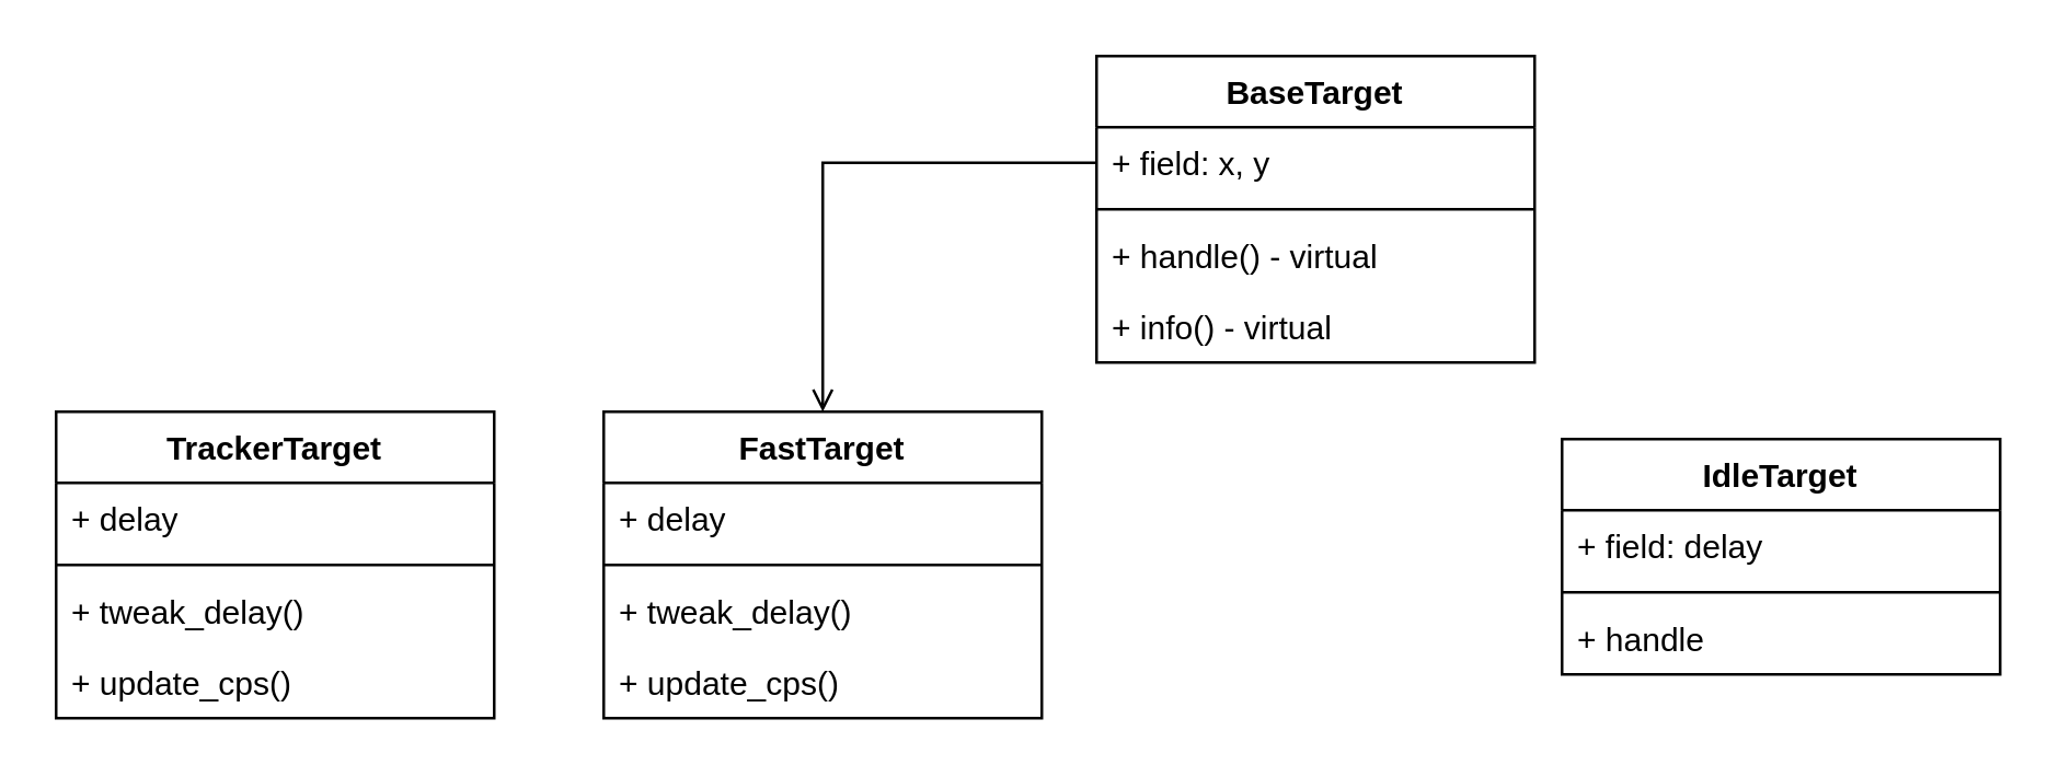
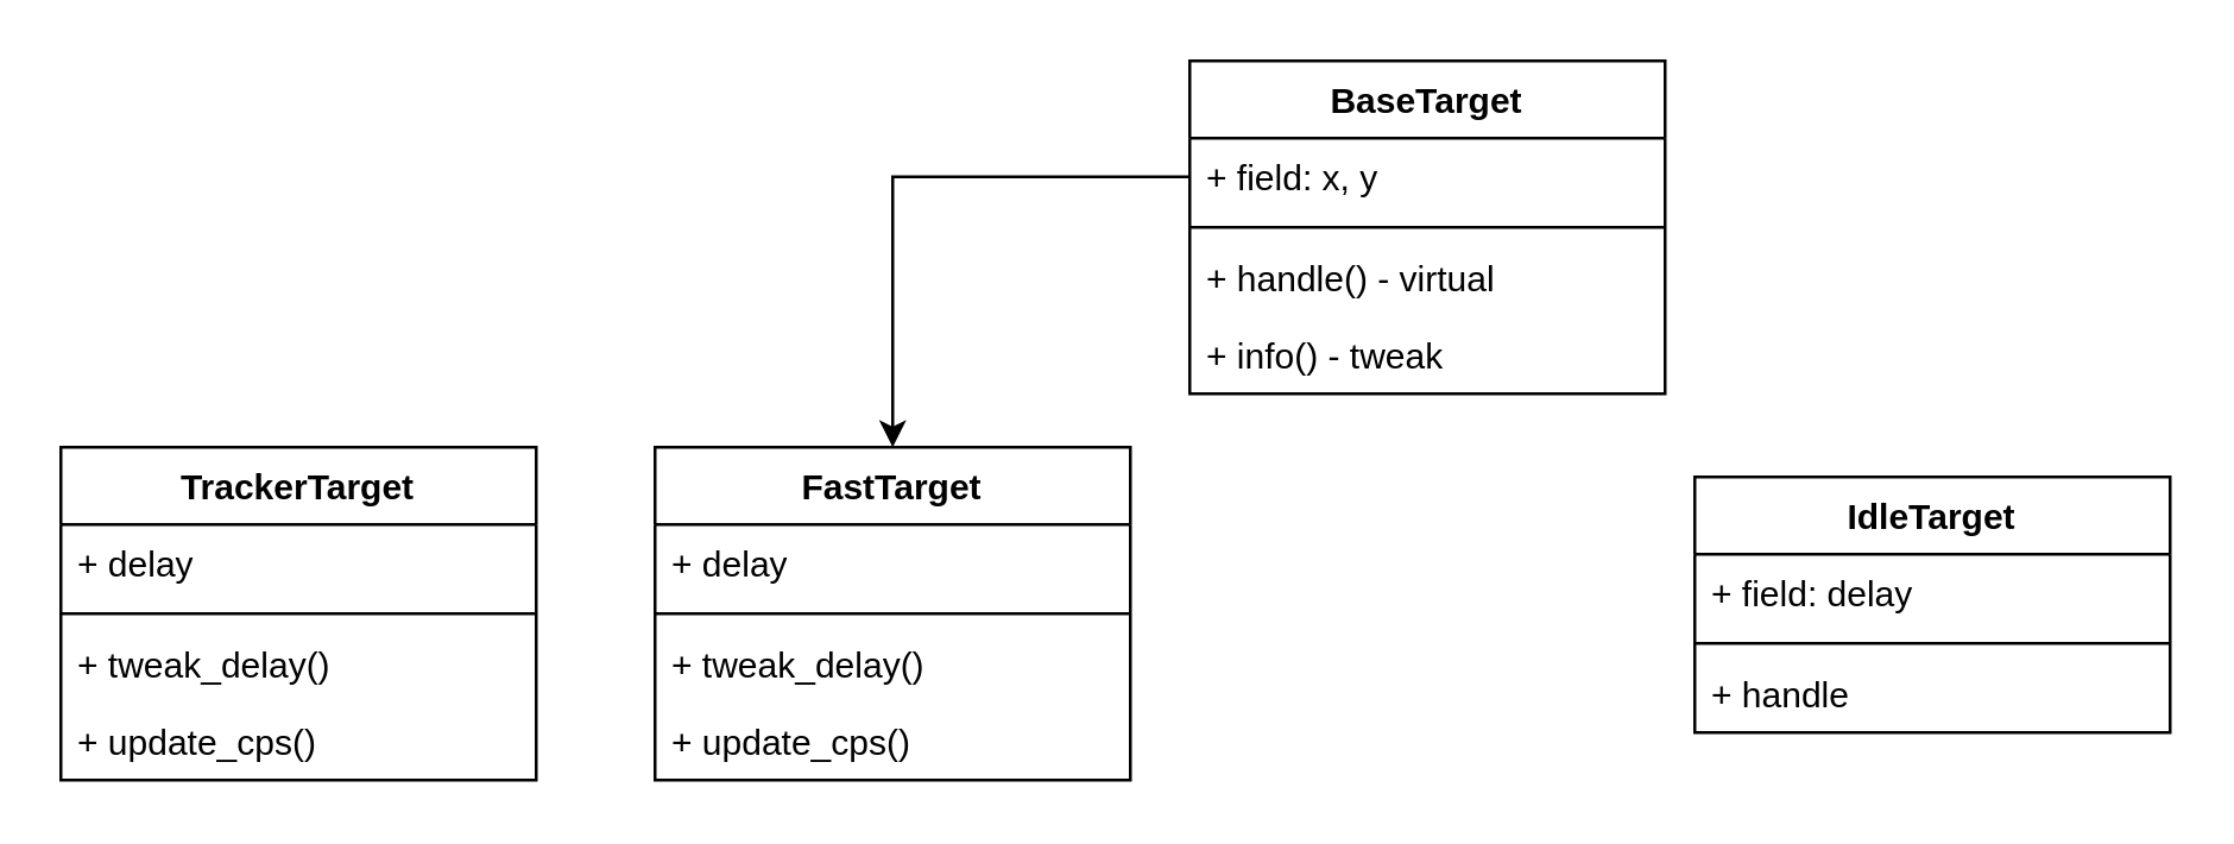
  <mxCell id="0" />
  <mxCell id="1" parent="0" />
  <mxCell id="2" value="BaseTarget" style="swimlane;fontStyle=1;align=center;verticalAlign=top;childLayout=stackLayout;horizontal=1;startSize=26;horizontalStack=0;resizeParent=1;resizeParentMax=0;resizeLast=0;collapsible=1;marginBottom=0;whiteSpace=wrap;html=1;" vertex="1" parent="1"><mxGeometry x="400" y="20" width="160" height="112" as="geometry" /></mxCell>
  <mxCell id="3" value="+ field: x, y" style="text;strokeColor=none;fillColor=none;align=left;verticalAlign=top;spacingLeft=4;spacingRight=4;overflow=hidden;rotatable=0;points=[[0,0.5],[1,0.5]];portConstraint=eastwest;whiteSpace=wrap;html=1;" vertex="1" parent="2"><mxGeometry y="26" width="160" height="26" as="geometry" /></mxCell>
  <mxCell id="4" value="" style="line;strokeWidth=1;fillColor=none;align=left;verticalAlign=middle;spacingTop=-1;spacingLeft=3;spacingRight=3;rotatable=0;labelPosition=right;points=[];portConstraint=eastwest;strokeColor=inherit;" vertex="1" parent="2"><mxGeometry y="52" width="160" height="8" as="geometry" /></mxCell>
  <mxCell id="5" value="+ handle() - virtual" style="text;strokeColor=none;fillColor=none;align=left;verticalAlign=top;spacingLeft=4;spacingRight=4;overflow=hidden;rotatable=0;points=[[0,0.5],[1,0.5]];portConstraint=eastwest;whiteSpace=wrap;html=1;" vertex="1" parent="2"><mxGeometry y="60" width="160" height="26" as="geometry" /></mxCell>
- <mxCell id="6" value="+ info() - virtual" style="text;strokeColor=none;fillColor=none;align=left;verticalAlign=top;spacingLeft=4;spacingRight=4;overflow=hidden;rotatable=0;points=[[0,0.5],[1,0.5]];portConstraint=eastwest;whiteSpace=wrap;html=1;" vertex="1" parent="2"><mxGeometry y="86" width="160" height="26" as="geometry" /></mxCell>
+ <mxCell id="6" value="+ info() - tweak" style="text;strokeColor=none;fillColor=none;align=left;verticalAlign=top;spacingLeft=4;spacingRight=4;overflow=hidden;rotatable=0;points=[[0,0.5],[1,0.5]];portConstraint=eastwest;whiteSpace=wrap;html=1;" vertex="1" parent="2"><mxGeometry y="86" width="160" height="26" as="geometry" /></mxCell>
  <mxCell id="7" value="IdleTarget" style="swimlane;fontStyle=1;align=center;verticalAlign=top;childLayout=stackLayout;horizontal=1;startSize=26;horizontalStack=0;resizeParent=1;resizeParentMax=0;resizeLast=0;collapsible=1;marginBottom=0;whiteSpace=wrap;html=1;" vertex="1" parent="1"><mxGeometry x="570" y="160" width="160" height="86" as="geometry" /></mxCell>
  <mxCell id="8" value="+ field: delay" style="text;strokeColor=none;fillColor=none;align=left;verticalAlign=top;spacingLeft=4;spacingRight=4;overflow=hidden;rotatable=0;points=[[0,0.5],[1,0.5]];portConstraint=eastwest;whiteSpace=wrap;html=1;" vertex="1" parent="7"><mxGeometry y="26" width="160" height="26" as="geometry" /></mxCell>
  <mxCell id="9" value="" style="line;strokeWidth=1;fillColor=none;align=left;verticalAlign=middle;spacingTop=-1;spacingLeft=3;spacingRight=3;rotatable=0;labelPosition=right;points=[];portConstraint=eastwest;strokeColor=inherit;" vertex="1" parent="7"><mxGeometry y="52" width="160" height="8" as="geometry" /></mxCell>
  <mxCell id="10" value="+ handle" style="text;strokeColor=none;fillColor=none;align=left;verticalAlign=top;spacingLeft=4;spacingRight=4;overflow=hidden;rotatable=0;points=[[0,0.5],[1,0.5]];portConstraint=eastwest;whiteSpace=wrap;html=1;" vertex="1" parent="7"><mxGeometry y="60" width="160" height="26" as="geometry" /></mxCell>
  <mxCell id="11" value="FastTarget" style="swimlane;fontStyle=1;align=center;verticalAlign=top;childLayout=stackLayout;horizontal=1;startSize=26;horizontalStack=0;resizeParent=1;resizeParentMax=0;resizeLast=0;collapsible=1;marginBottom=0;whiteSpace=wrap;html=1;" vertex="1" parent="1"><mxGeometry x="220" y="150" width="160" height="112" as="geometry" /></mxCell>
  <mxCell id="12" value="+ delay" style="text;strokeColor=none;fillColor=none;align=left;verticalAlign=top;spacingLeft=4;spacingRight=4;overflow=hidden;rotatable=0;points=[[0,0.5],[1,0.5]];portConstraint=eastwest;whiteSpace=wrap;html=1;" vertex="1" parent="11"><mxGeometry y="26" width="160" height="26" as="geometry" /></mxCell>
  <mxCell id="13" value="" style="line;strokeWidth=1;fillColor=none;align=left;verticalAlign=middle;spacingTop=-1;spacingLeft=3;spacingRight=3;rotatable=0;labelPosition=right;points=[];portConstraint=eastwest;strokeColor=inherit;" vertex="1" parent="11"><mxGeometry y="52" width="160" height="8" as="geometry" /></mxCell>
  <mxCell id="14" value="+&amp;nbsp;tweak_delay()" style="text;strokeColor=none;fillColor=none;align=left;verticalAlign=top;spacingLeft=4;spacingRight=4;overflow=hidden;rotatable=0;points=[[0,0.5],[1,0.5]];portConstraint=eastwest;whiteSpace=wrap;html=1;" vertex="1" parent="11"><mxGeometry y="60" width="160" height="26" as="geometry" /></mxCell>
  <mxCell id="15" value="+&amp;nbsp;update_cps&lt;span style=&quot;background-color: initial;&quot;&gt;()&lt;/span&gt;" style="text;strokeColor=none;fillColor=none;align=left;verticalAlign=top;spacingLeft=4;spacingRight=4;overflow=hidden;rotatable=0;points=[[0,0.5],[1,0.5]];portConstraint=eastwest;whiteSpace=wrap;html=1;" vertex="1" parent="11"><mxGeometry y="86" width="160" height="26" as="geometry" /></mxCell>
- <mxCell id="16" style="edgeStyle=orthogonalEdgeStyle;rounded=0;orthogonalLoop=1;jettySize=auto;html=1;endArrow=open;" edge="1" parent="1" source="3" target="11"><mxGeometry relative="1" as="geometry" /></mxCell>
+ <mxCell id="16" style="edgeStyle=orthogonalEdgeStyle;rounded=0;orthogonalLoop=1;jettySize=auto;html=1;" edge="1" parent="1" source="3" target="11"><mxGeometry relative="1" as="geometry" /></mxCell>
  <mxCell id="17" value="TrackerTarget" style="swimlane;fontStyle=1;align=center;verticalAlign=top;childLayout=stackLayout;horizontal=1;startSize=26;horizontalStack=0;resizeParent=1;resizeParentMax=0;resizeLast=0;collapsible=1;marginBottom=0;whiteSpace=wrap;html=1;" vertex="1" parent="1"><mxGeometry x="20" y="150" width="160" height="112" as="geometry" /></mxCell>
  <mxCell id="18" value="+ delay" style="text;strokeColor=none;fillColor=none;align=left;verticalAlign=top;spacingLeft=4;spacingRight=4;overflow=hidden;rotatable=0;points=[[0,0.5],[1,0.5]];portConstraint=eastwest;whiteSpace=wrap;html=1;" vertex="1" parent="17"><mxGeometry y="26" width="160" height="26" as="geometry" /></mxCell>
  <mxCell id="19" value="" style="line;strokeWidth=1;fillColor=none;align=left;verticalAlign=middle;spacingTop=-1;spacingLeft=3;spacingRight=3;rotatable=0;labelPosition=right;points=[];portConstraint=eastwest;strokeColor=inherit;" vertex="1" parent="17"><mxGeometry y="52" width="160" height="8" as="geometry" /></mxCell>
  <mxCell id="20" value="+&amp;nbsp;tweak_delay()" style="text;strokeColor=none;fillColor=none;align=left;verticalAlign=top;spacingLeft=4;spacingRight=4;overflow=hidden;rotatable=0;points=[[0,0.5],[1,0.5]];portConstraint=eastwest;whiteSpace=wrap;html=1;" vertex="1" parent="17"><mxGeometry y="60" width="160" height="26" as="geometry" /></mxCell>
  <mxCell id="21" value="+&amp;nbsp;update_cps&lt;span style=&quot;background-color: initial;&quot;&gt;()&lt;/span&gt;" style="text;strokeColor=none;fillColor=none;align=left;verticalAlign=top;spacingLeft=4;spacingRight=4;overflow=hidden;rotatable=0;points=[[0,0.5],[1,0.5]];portConstraint=eastwest;whiteSpace=wrap;html=1;" vertex="1" parent="17"><mxGeometry y="86" width="160" height="26" as="geometry" /></mxCell>
